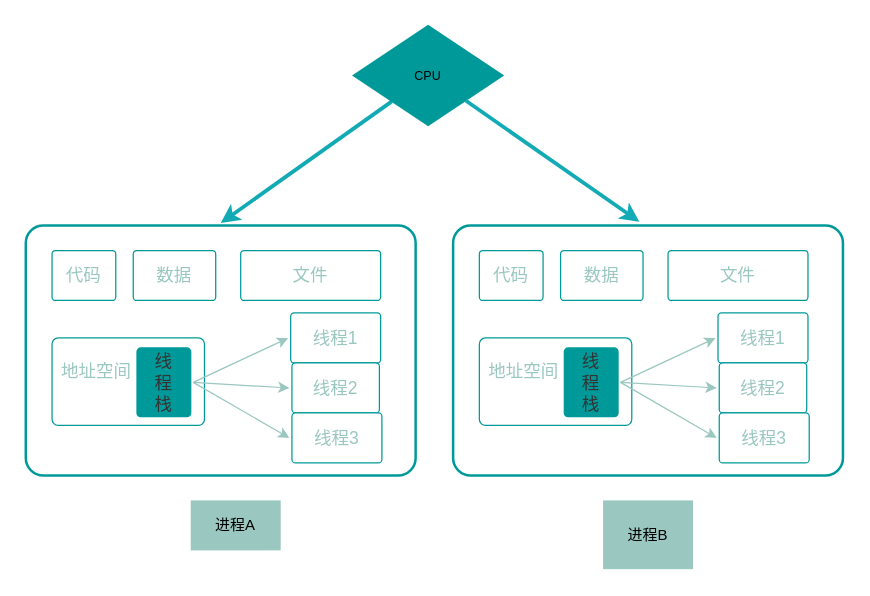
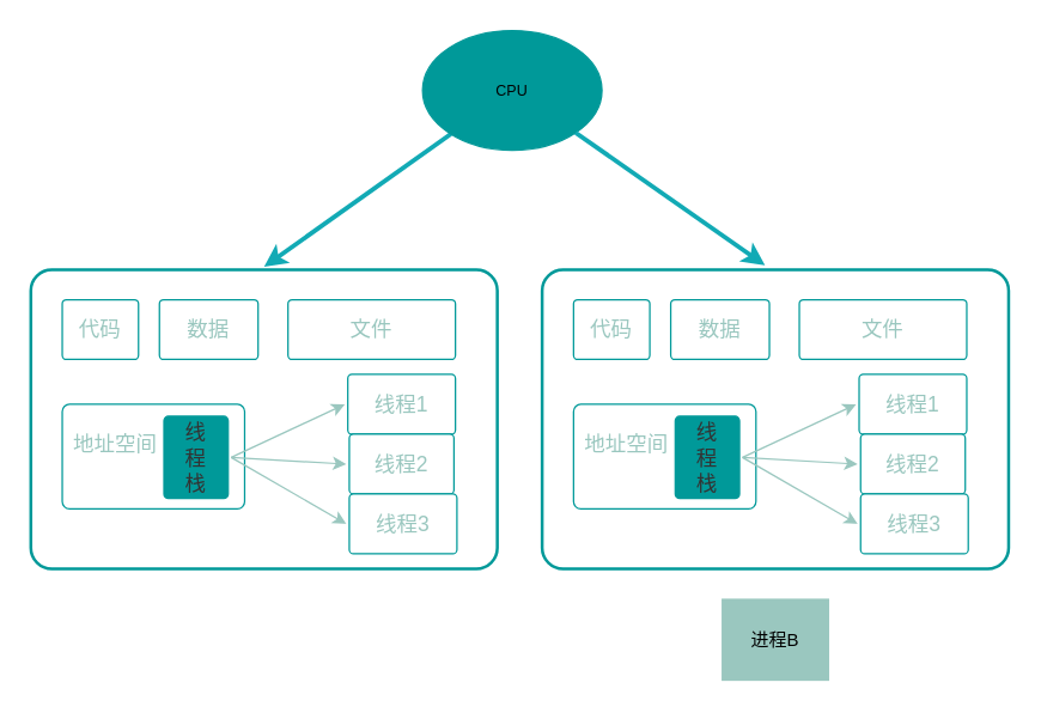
  <mxCell id="0" />
  <mxCell id="1" parent="0" />
  <mxCell id="2" value="赋值运算" style="rounded=1;whiteSpace=wrap;html=1;shadow=0;labelBackgroundColor=none;strokeColor=#009999;strokeWidth=2;fillColor=#FFFFFF;fontFamily=Helvetica;fontSize=14;fontColor=#FFFFFF;align=center;spacing=5;fontStyle=0;arcSize=7;perimeterSpacing=2;" parent="1" vertex="1"><mxGeometry x="20" y="180" width="312" height="200" as="geometry" /></mxCell>
  <mxCell id="3" value="" style="edgeStyle=none;rounded=1;jumpStyle=none;html=1;shadow=0;labelBackgroundColor=none;startArrow=none;startFill=0;jettySize=auto;orthogonalLoop=1;strokeColor=#12AAB5;strokeWidth=3;fontFamily=Helvetica;fontSize=14;fontColor=#FFFFFF;spacing=5;fontStyle=1;fillColor=#b0e3e6;entryX=0.5;entryY=0;entryDx=0;entryDy=0;" parent="1" source="8" target="2" edge="1"><mxGeometry relative="1" as="geometry"><mxPoint x="32" y="40" as="sourcePoint" /><mxPoint x="442" y="40" as="targetPoint" /></mxGeometry></mxCell>
- <mxCell id="4" value="进程A" style="text;html=1;strokeColor=none;fillColor=#9AC7BF;align=center;verticalAlign=middle;whiteSpace=wrap;rounded=0;" parent="1" vertex="1"><mxGeometry x="152" y="400" width="72" height="40" as="geometry" /></mxCell>
  <mxCell id="5" value="&lt;font color=&quot;#9ac7bf&quot; style=&quot;font-size: 14px;&quot;&gt;线程1&lt;/font&gt;" style="rounded=1;whiteSpace=wrap;html=1;shadow=0;labelBackgroundColor=none;strokeColor=#009999;strokeWidth=1;fillColor=#FFFFFF;fontFamily=Helvetica;fontSize=14;fontColor=#FFFFFF;align=center;spacing=5;fontStyle=0;arcSize=7;perimeterSpacing=2;" parent="1" vertex="1"><mxGeometry x="232" y="250" width="72" height="40" as="geometry" /></mxCell>
  <mxCell id="6" value="&lt;font color=&quot;#9ac7bf&quot; style=&quot;font-size: 14px;&quot;&gt;线程2&lt;/font&gt;" style="rounded=1;whiteSpace=wrap;html=1;shadow=0;labelBackgroundColor=none;strokeColor=#009999;strokeWidth=1;fillColor=#FFFFFF;fontFamily=Helvetica;fontSize=14;fontColor=#FFFFFF;align=center;spacing=5;fontStyle=0;arcSize=7;perimeterSpacing=2;" parent="1" vertex="1"><mxGeometry x="233" y="290" width="70" height="40" as="geometry" /></mxCell>
  <mxCell id="7" value="&lt;font color=&quot;#9ac7bf&quot; style=&quot;font-size: 14px;&quot;&gt;线程3&lt;/font&gt;" style="rounded=1;whiteSpace=wrap;html=1;shadow=0;labelBackgroundColor=none;strokeColor=#009999;strokeWidth=1;fillColor=#FFFFFF;fontFamily=Helvetica;fontSize=14;fontColor=#FFFFFF;align=center;spacing=5;fontStyle=0;arcSize=7;perimeterSpacing=2;" parent="1" vertex="1"><mxGeometry x="233" y="330" width="72" height="40" as="geometry" /></mxCell>
- <mxCell id="8" value="CPU" style="rhombus;whiteSpace=wrap;html=1;strokeColor=#009999;strokeWidth=1;fillColor=#009999;fontSize=10;" parent="1" vertex="1"><mxGeometry x="282" y="20" width="120" height="80" as="geometry" /></mxCell>
+ <mxCell id="8" value="CPU" style="ellipse;whiteSpace=wrap;html=1;strokeColor=#009999;strokeWidth=1;fillColor=#009999;fontSize=10;" parent="1" vertex="1"><mxGeometry x="282" y="20" width="120" height="80" as="geometry" /></mxCell>
  <mxCell id="9" value="&lt;font color=&quot;#9ac7bf&quot; style=&quot;font-size: 14px;&quot;&gt;代码&lt;/font&gt;" style="rounded=1;whiteSpace=wrap;html=1;shadow=0;labelBackgroundColor=none;strokeColor=#009999;strokeWidth=1;fillColor=#FFFFFF;fontFamily=Helvetica;fontSize=14;fontColor=#FFFFFF;align=center;spacing=5;fontStyle=0;arcSize=7;perimeterSpacing=2;" parent="1" vertex="1"><mxGeometry x="41" y="200" width="51" height="40" as="geometry" /></mxCell>
  <mxCell id="10" value="&lt;font color=&quot;#9ac7bf&quot; style=&quot;font-size: 14px;&quot;&gt;数据&lt;/font&gt;" style="rounded=1;whiteSpace=wrap;html=1;shadow=0;labelBackgroundColor=none;strokeColor=#009999;strokeWidth=1;fillColor=#FFFFFF;fontFamily=Helvetica;fontSize=14;fontColor=#FFFFFF;align=center;spacing=5;fontStyle=0;arcSize=7;perimeterSpacing=2;" parent="1" vertex="1"><mxGeometry x="106" y="200" width="66" height="40" as="geometry" /></mxCell>
  <mxCell id="11" value="&lt;font color=&quot;#9ac7bf&quot; style=&quot;font-size: 14px;&quot;&gt;文件&lt;/font&gt;" style="rounded=1;whiteSpace=wrap;html=1;shadow=0;labelBackgroundColor=none;strokeColor=#009999;strokeWidth=1;fillColor=#FFFFFF;fontFamily=Helvetica;fontSize=14;fontColor=#FFFFFF;align=center;spacing=5;fontStyle=0;arcSize=7;perimeterSpacing=2;" parent="1" vertex="1"><mxGeometry x="192" y="200" width="112" height="40" as="geometry" /></mxCell>
  <mxCell id="12" value="&lt;font color=&quot;#9ac7bf&quot; style=&quot;font-size: 14px;&quot;&gt;地址空间&amp;nbsp; &amp;nbsp; &amp;nbsp; &amp;nbsp; &amp;nbsp; &amp;nbsp; &amp;nbsp; &amp;nbsp; &amp;nbsp; &amp;nbsp; &amp;nbsp; &amp;nbsp;&lt;/font&gt;" style="rounded=1;whiteSpace=wrap;html=1;shadow=0;labelBackgroundColor=none;strokeColor=#009999;strokeWidth=1;fillColor=#FFFFFF;fontFamily=Helvetica;fontSize=14;fontColor=#FFFFFF;align=center;spacing=5;fontStyle=0;arcSize=7;perimeterSpacing=2;" parent="1" vertex="1"><mxGeometry x="41" y="270" width="122" height="70" as="geometry" /></mxCell>
  <mxCell id="13" value="&lt;font style=&quot;font-size: 14px;&quot;&gt;线&lt;br style=&quot;font-size: 14px;&quot;&gt;程&lt;br style=&quot;font-size: 14px;&quot;&gt;栈&lt;/font&gt;" style="rounded=1;whiteSpace=wrap;html=1;shadow=0;labelBackgroundColor=none;strokeColor=#009999;strokeWidth=1;fillColor=#009999;fontFamily=Helvetica;fontSize=14;fontColor=#333333;align=center;spacing=5;fontStyle=0;arcSize=7;perimeterSpacing=2;" parent="1" vertex="1"><mxGeometry x="109" y="278" width="43" height="55" as="geometry" /></mxCell>
  <mxCell id="14" value="" style="endArrow=classic;html=1;strokeColor=#9AC7BF;fontSize=10;fontColor=#333333;exitX=1;exitY=0.5;exitDx=0;exitDy=0;entryX=0;entryY=0.5;entryDx=0;entryDy=0;" parent="1" source="13" target="6" edge="1"><mxGeometry width="50" height="50" relative="1" as="geometry"><mxPoint x="12" y="440" as="sourcePoint" /><mxPoint x="62" y="390" as="targetPoint" /></mxGeometry></mxCell>
  <mxCell id="15" value="" style="endArrow=classic;html=1;strokeColor=#9AC7BF;fontSize=10;fontColor=#333333;exitX=1;exitY=0.5;exitDx=0;exitDy=0;entryX=0;entryY=0.5;entryDx=0;entryDy=0;" parent="1" source="13" target="5" edge="1"><mxGeometry width="50" height="50" relative="1" as="geometry"><mxPoint x="240" y="210.25" as="sourcePoint" /><mxPoint x="75" y="268" as="targetPoint" /></mxGeometry></mxCell>
  <mxCell id="16" value="" style="endArrow=classic;html=1;strokeColor=#9AC7BF;fontSize=10;fontColor=#333333;entryX=0;entryY=0.5;entryDx=0;entryDy=0;exitX=1;exitY=0.5;exitDx=0;exitDy=0;" parent="1" source="13" target="7" edge="1"><mxGeometry width="50" height="50" relative="1" as="geometry"><mxPoint x="254" y="210" as="sourcePoint" /><mxPoint x="85" y="278" as="targetPoint" /></mxGeometry></mxCell>
  <mxCell id="17" value="赋值运算" style="rounded=1;whiteSpace=wrap;html=1;shadow=0;labelBackgroundColor=none;strokeColor=#009999;strokeWidth=2;fillColor=#FFFFFF;fontFamily=Helvetica;fontSize=14;fontColor=#FFFFFF;align=center;spacing=5;fontStyle=0;arcSize=7;perimeterSpacing=2;" parent="1" vertex="1"><mxGeometry x="362" y="180" width="312" height="200" as="geometry" /></mxCell>
  <mxCell id="18" value="进程B" style="text;html=1;strokeColor=none;fillColor=#9AC7BF;align=center;verticalAlign=middle;whiteSpace=wrap;rounded=0;" parent="1" vertex="1"><mxGeometry x="482" y="400" width="72" height="55" as="geometry" /></mxCell>
  <mxCell id="19" value="&lt;font color=&quot;#9ac7bf&quot; style=&quot;font-size: 14px;&quot;&gt;线程1&lt;/font&gt;" style="rounded=1;whiteSpace=wrap;html=1;shadow=0;labelBackgroundColor=none;strokeColor=#009999;strokeWidth=1;fillColor=#FFFFFF;fontFamily=Helvetica;fontSize=14;fontColor=#FFFFFF;align=center;spacing=5;fontStyle=0;arcSize=7;perimeterSpacing=2;" parent="1" vertex="1"><mxGeometry x="574" y="250" width="72" height="40" as="geometry" /></mxCell>
  <mxCell id="20" value="&lt;font color=&quot;#9ac7bf&quot; style=&quot;font-size: 14px;&quot;&gt;线程2&lt;/font&gt;" style="rounded=1;whiteSpace=wrap;html=1;shadow=0;labelBackgroundColor=none;strokeColor=#009999;strokeWidth=1;fillColor=#FFFFFF;fontFamily=Helvetica;fontSize=14;fontColor=#FFFFFF;align=center;spacing=5;fontStyle=0;arcSize=7;perimeterSpacing=2;" parent="1" vertex="1"><mxGeometry x="575" y="290" width="70" height="40" as="geometry" /></mxCell>
  <mxCell id="21" value="&lt;font color=&quot;#9ac7bf&quot; style=&quot;font-size: 14px;&quot;&gt;线程3&lt;/font&gt;" style="rounded=1;whiteSpace=wrap;html=1;shadow=0;labelBackgroundColor=none;strokeColor=#009999;strokeWidth=1;fillColor=#FFFFFF;fontFamily=Helvetica;fontSize=14;fontColor=#FFFFFF;align=center;spacing=5;fontStyle=0;arcSize=7;perimeterSpacing=2;" parent="1" vertex="1"><mxGeometry x="575" y="330" width="72" height="40" as="geometry" /></mxCell>
  <mxCell id="22" value="&lt;font color=&quot;#9ac7bf&quot; style=&quot;font-size: 14px;&quot;&gt;代码&lt;/font&gt;" style="rounded=1;whiteSpace=wrap;html=1;shadow=0;labelBackgroundColor=none;strokeColor=#009999;strokeWidth=1;fillColor=#FFFFFF;fontFamily=Helvetica;fontSize=14;fontColor=#FFFFFF;align=center;spacing=5;fontStyle=0;arcSize=7;perimeterSpacing=2;" parent="1" vertex="1"><mxGeometry x="383" y="200" width="51" height="40" as="geometry" /></mxCell>
  <mxCell id="23" value="&lt;font color=&quot;#9ac7bf&quot; style=&quot;font-size: 14px;&quot;&gt;数据&lt;/font&gt;" style="rounded=1;whiteSpace=wrap;html=1;shadow=0;labelBackgroundColor=none;strokeColor=#009999;strokeWidth=1;fillColor=#FFFFFF;fontFamily=Helvetica;fontSize=14;fontColor=#FFFFFF;align=center;spacing=5;fontStyle=0;arcSize=7;perimeterSpacing=2;" parent="1" vertex="1"><mxGeometry x="448" y="200" width="66" height="40" as="geometry" /></mxCell>
  <mxCell id="24" value="&lt;font color=&quot;#9ac7bf&quot; style=&quot;font-size: 14px;&quot;&gt;文件&lt;/font&gt;" style="rounded=1;whiteSpace=wrap;html=1;shadow=0;labelBackgroundColor=none;strokeColor=#009999;strokeWidth=1;fillColor=#FFFFFF;fontFamily=Helvetica;fontSize=14;fontColor=#FFFFFF;align=center;spacing=5;fontStyle=0;arcSize=7;perimeterSpacing=2;" parent="1" vertex="1"><mxGeometry x="534" y="200" width="112" height="40" as="geometry" /></mxCell>
  <mxCell id="25" value="&lt;font color=&quot;#9ac7bf&quot; style=&quot;font-size: 14px;&quot;&gt;地址空间&amp;nbsp; &amp;nbsp; &amp;nbsp; &amp;nbsp; &amp;nbsp; &amp;nbsp; &amp;nbsp; &amp;nbsp; &amp;nbsp; &amp;nbsp; &amp;nbsp; &amp;nbsp;&lt;/font&gt;" style="rounded=1;whiteSpace=wrap;html=1;shadow=0;labelBackgroundColor=none;strokeColor=#009999;strokeWidth=1;fillColor=#FFFFFF;fontFamily=Helvetica;fontSize=14;fontColor=#FFFFFF;align=center;spacing=5;fontStyle=0;arcSize=7;perimeterSpacing=2;" parent="1" vertex="1"><mxGeometry x="383" y="270" width="122" height="70" as="geometry" /></mxCell>
  <mxCell id="26" value="&lt;font style=&quot;font-size: 14px;&quot;&gt;线&lt;br style=&quot;font-size: 14px;&quot;&gt;程&lt;br style=&quot;font-size: 14px;&quot;&gt;栈&lt;/font&gt;" style="rounded=1;whiteSpace=wrap;html=1;shadow=0;labelBackgroundColor=none;strokeColor=#009999;strokeWidth=1;fillColor=#009999;fontFamily=Helvetica;fontSize=14;fontColor=#333333;align=center;spacing=5;fontStyle=0;arcSize=7;perimeterSpacing=2;" parent="1" vertex="1"><mxGeometry x="451" y="278" width="43" height="55" as="geometry" /></mxCell>
  <mxCell id="27" value="" style="endArrow=classic;html=1;strokeColor=#9AC7BF;fontSize=10;fontColor=#333333;exitX=1;exitY=0.5;exitDx=0;exitDy=0;entryX=0;entryY=0.5;entryDx=0;entryDy=0;" parent="1" source="26" target="20" edge="1"><mxGeometry width="50" height="50" relative="1" as="geometry"><mxPoint x="354" y="440" as="sourcePoint" /><mxPoint x="404" y="390" as="targetPoint" /></mxGeometry></mxCell>
  <mxCell id="28" value="" style="endArrow=classic;html=1;strokeColor=#9AC7BF;fontSize=10;fontColor=#333333;exitX=1;exitY=0.5;exitDx=0;exitDy=0;entryX=0;entryY=0.5;entryDx=0;entryDy=0;" parent="1" source="26" target="19" edge="1"><mxGeometry width="50" height="50" relative="1" as="geometry"><mxPoint x="582" y="210.25" as="sourcePoint" /><mxPoint x="417" y="268" as="targetPoint" /></mxGeometry></mxCell>
  <mxCell id="29" value="" style="endArrow=classic;html=1;strokeColor=#9AC7BF;fontSize=10;fontColor=#333333;entryX=0;entryY=0.5;entryDx=0;entryDy=0;exitX=1;exitY=0.5;exitDx=0;exitDy=0;" parent="1" source="26" target="21" edge="1"><mxGeometry width="50" height="50" relative="1" as="geometry"><mxPoint x="596" y="210" as="sourcePoint" /><mxPoint x="427" y="278" as="targetPoint" /></mxGeometry></mxCell>
  <mxCell id="30" value="" style="edgeStyle=none;rounded=1;jumpStyle=none;html=1;shadow=0;labelBackgroundColor=none;startArrow=none;startFill=0;jettySize=auto;orthogonalLoop=1;strokeColor=#12AAB5;strokeWidth=3;fontFamily=Helvetica;fontSize=14;fontColor=#FFFFFF;spacing=5;fontStyle=1;fillColor=#b0e3e6;exitX=1;exitY=1;exitDx=0;exitDy=0;entryX=0.478;entryY=-0.005;entryDx=0;entryDy=0;entryPerimeter=0;" parent="1" source="8" target="17" edge="1"><mxGeometry relative="1" as="geometry"><mxPoint x="278.04" y="491.04" as="sourcePoint" /><mxPoint x="502" y="170" as="targetPoint" /></mxGeometry></mxCell>
